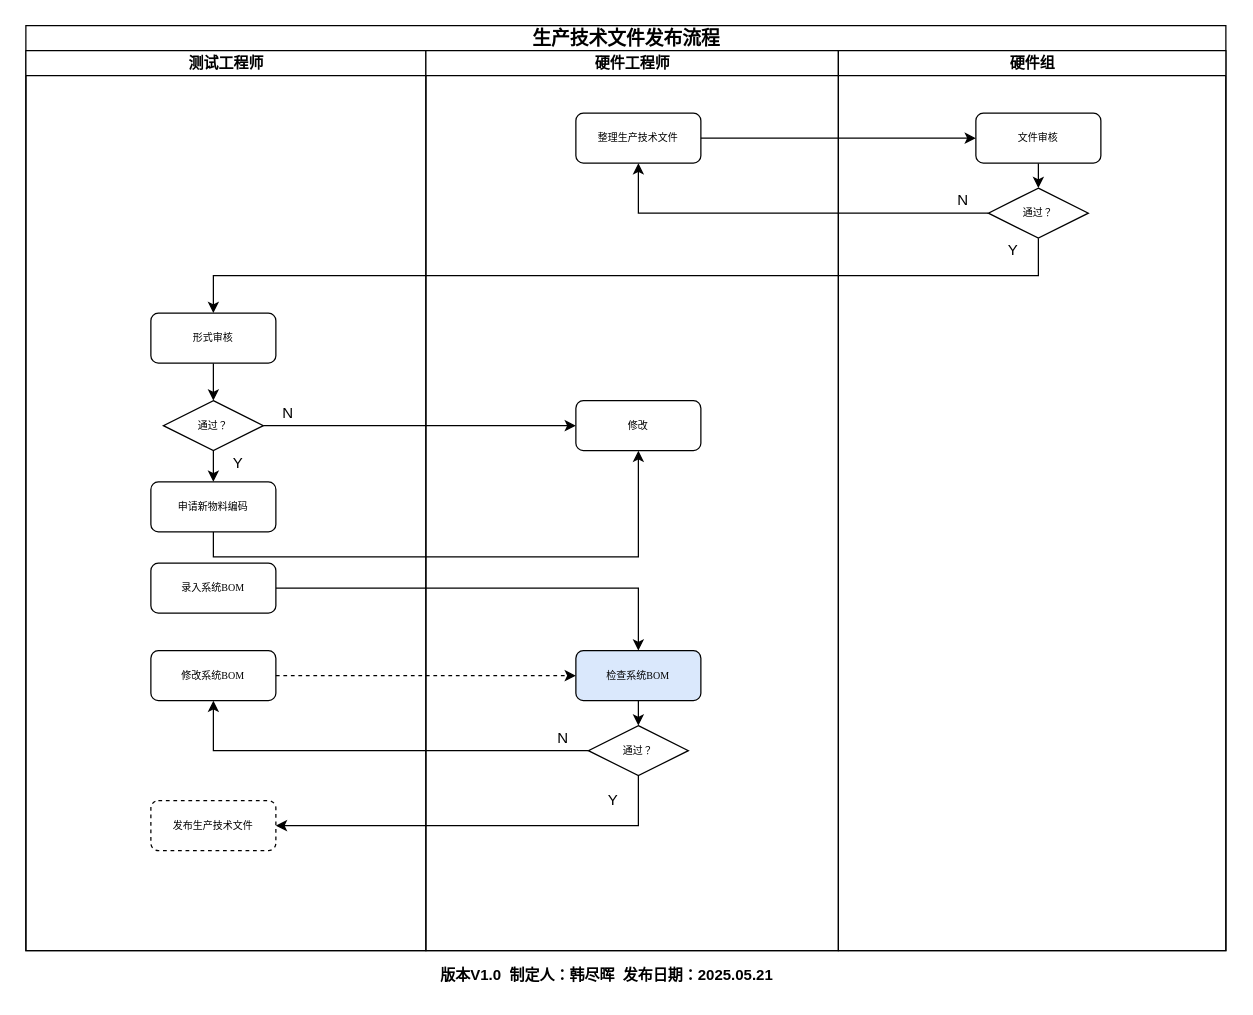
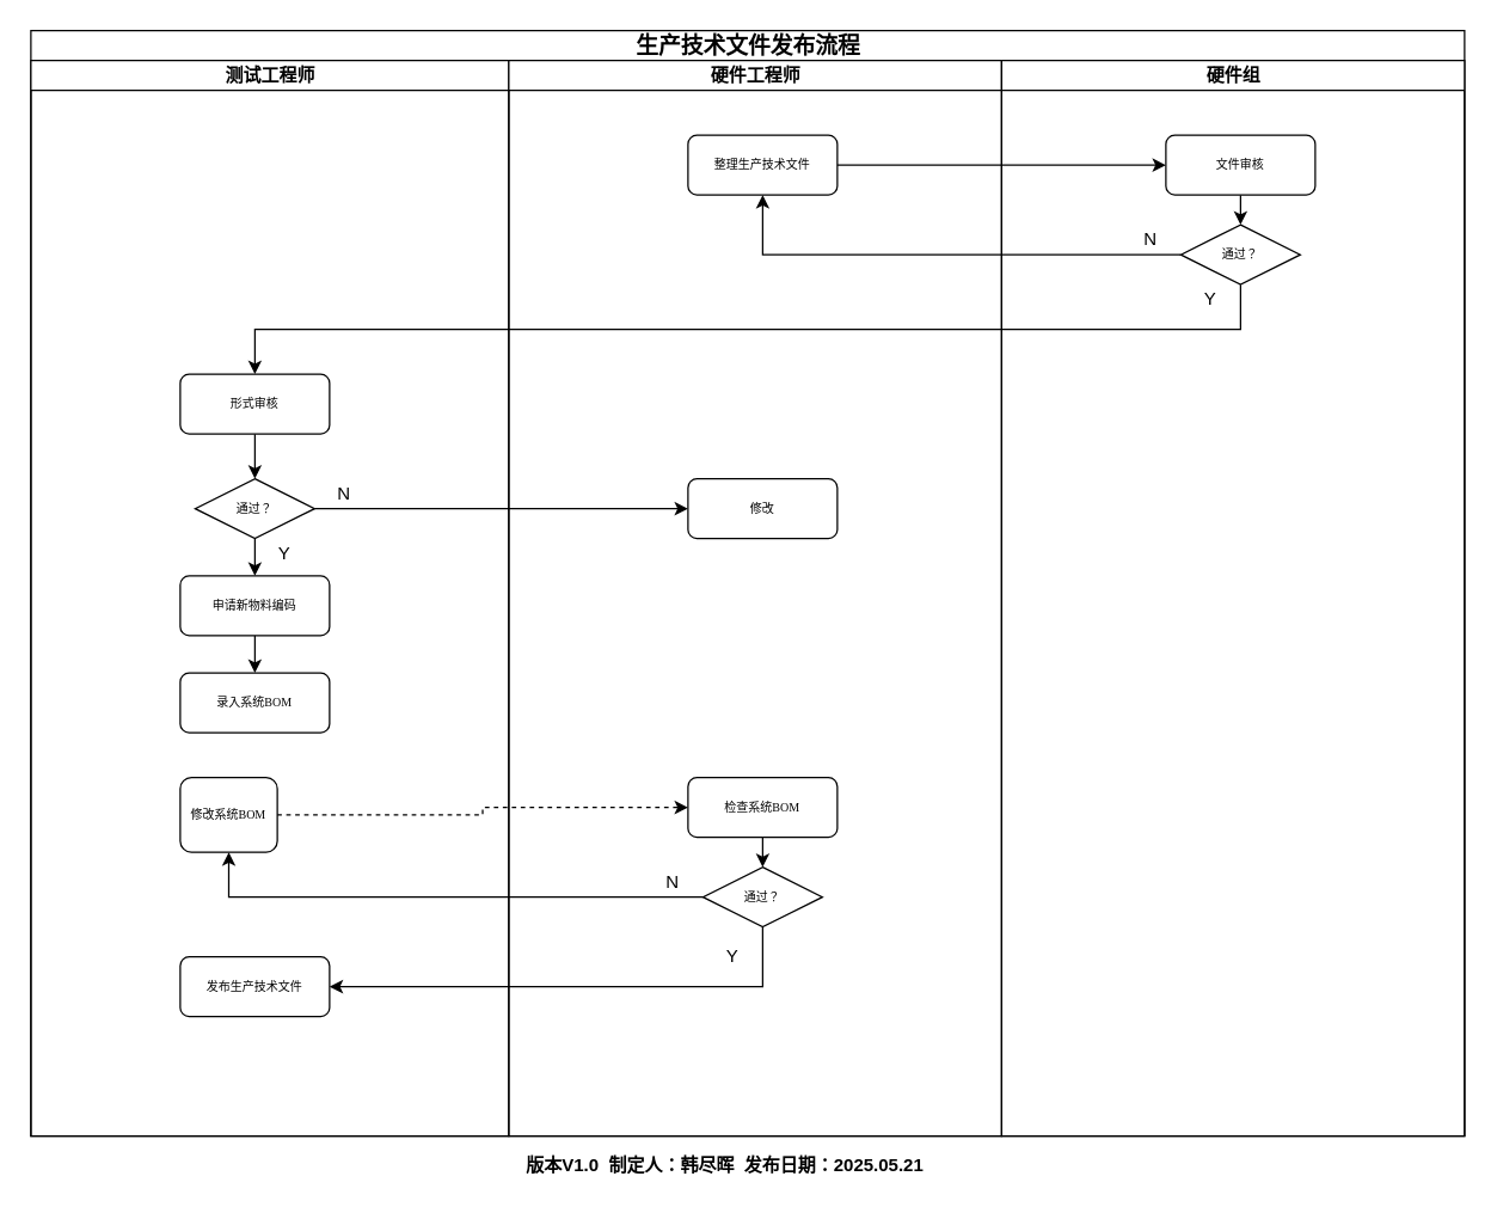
  <mxCell id="0" />
  <mxCell id="1" parent="0" />
  <mxCell id="2" value="生产技术文件发布流程" style="swimlane;html=1;childLayout=stackLayout;startSize=20;rounded=0;shadow=0;labelBackgroundColor=none;strokeWidth=1;fontFamily=Verdana;fontSize=15;align=center;" parent="1" vertex="1"><mxGeometry x="20" y="20" width="960" height="740" as="geometry" /></mxCell>
  <mxCell id="3" value="测试工程师" style="swimlane;html=1;startSize=20;" parent="2" vertex="1"><mxGeometry y="20" width="320" height="720" as="geometry" /></mxCell>
- <mxCell id="4" value="修改系统BOM" style="rounded=1;whiteSpace=wrap;html=1;shadow=0;labelBackgroundColor=none;strokeWidth=1;fontFamily=Verdana;fontSize=8;align=center;" vertex="1" parent="3"><mxGeometry x="100" y="480" width="100" height="40" as="geometry" /></mxCell>
- <mxCell id="5" value="发布生产技术文件" style="rounded=1;whiteSpace=wrap;html=1;shadow=0;labelBackgroundColor=none;strokeWidth=1;fontFamily=Verdana;fontSize=8;align=center;dashed=1;" vertex="1" parent="3"><mxGeometry x="100" y="600" width="100" height="40" as="geometry" /></mxCell>
+ <mxCell id="4" value="修改系统BOM" style="rounded=1;whiteSpace=wrap;html=1;shadow=0;labelBackgroundColor=none;strokeWidth=1;fontFamily=Verdana;fontSize=8;align=center;" vertex="1" parent="3"><mxGeometry x="100" y="480" width="65" height="50" as="geometry" /></mxCell>
+ <mxCell id="5" value="发布生产技术文件" style="rounded=1;whiteSpace=wrap;html=1;shadow=0;labelBackgroundColor=none;strokeWidth=1;fontFamily=Verdana;fontSize=8;align=center;" vertex="1" parent="3"><mxGeometry x="100" y="600" width="100" height="40" as="geometry" /></mxCell>
  <mxCell id="6" value="N" style="rounded=0;whiteSpace=wrap;html=1;strokeColor=none;" vertex="1" parent="3"><mxGeometry x="200" y="280" width="20" height="20" as="geometry" /></mxCell>
  <mxCell id="7" value="Y" style="rounded=0;whiteSpace=wrap;html=1;strokeColor=none;" vertex="1" parent="3"><mxGeometry x="160" y="320" width="20" height="20" as="geometry" /></mxCell>
  <mxCell id="8" value="硬件工程师" style="swimlane;html=1;startSize=20;" parent="2" vertex="1"><mxGeometry x="320" y="20" width="330" height="720" as="geometry" /></mxCell>
  <mxCell id="9" value="整理生产技术文件" style="rounded=1;whiteSpace=wrap;html=1;shadow=0;labelBackgroundColor=none;strokeWidth=1;fontFamily=Verdana;fontSize=8;align=center;" parent="8" vertex="1"><mxGeometry x="120" y="50" width="100" height="40" as="geometry" /></mxCell>
  <mxCell id="10" style="edgeStyle=orthogonalEdgeStyle;rounded=0;orthogonalLoop=1;jettySize=auto;html=1;exitX=0.5;exitY=1;exitDx=0;exitDy=0;entryX=0.5;entryY=0;entryDx=0;entryDy=0;" edge="1" parent="8" source="11" target="14"><mxGeometry relative="1" as="geometry" /></mxCell>
  <mxCell id="11" value="形式审核" style="rounded=1;whiteSpace=wrap;html=1;shadow=0;labelBackgroundColor=none;strokeWidth=1;fontFamily=Verdana;fontSize=8;align=center;" parent="8" vertex="1"><mxGeometry x="-220" y="210" width="100" height="40" as="geometry" /></mxCell>
  <mxCell id="12" style="edgeStyle=orthogonalEdgeStyle;rounded=0;orthogonalLoop=1;jettySize=auto;html=1;exitX=1;exitY=0.5;exitDx=0;exitDy=0;entryX=0;entryY=0.5;entryDx=0;entryDy=0;" edge="1" parent="8" source="14" target="19"><mxGeometry relative="1" as="geometry" /></mxCell>
  <mxCell id="13" style="edgeStyle=orthogonalEdgeStyle;rounded=0;orthogonalLoop=1;jettySize=auto;html=1;exitX=0.5;exitY=1;exitDx=0;exitDy=0;entryX=0.5;entryY=0;entryDx=0;entryDy=0;" edge="1" parent="8" source="14" target="16"><mxGeometry relative="1" as="geometry" /></mxCell>
  <mxCell id="14" value="通过？" style="rhombus;whiteSpace=wrap;html=1;rounded=0;shadow=0;labelBackgroundColor=none;strokeWidth=1;fontFamily=Verdana;fontSize=8;align=center;" vertex="1" parent="8"><mxGeometry x="-210" y="280" width="80" height="40" as="geometry" /></mxCell>
- <mxCell id="15" style="edgeStyle=orthogonalEdgeStyle;rounded=0;orthogonalLoop=1;jettySize=auto;html=1;exitX=0.5;exitY=1;exitDx=0;exitDy=0;" edge="1" parent="8" source="16" target="19"><mxGeometry relative="1" as="geometry" /></mxCell>
+ <mxCell id="15" style="edgeStyle=orthogonalEdgeStyle;rounded=0;orthogonalLoop=1;jettySize=auto;html=1;exitX=0.5;exitY=1;exitDx=0;exitDy=0;entryX=0.5;entryY=0;entryDx=0;entryDy=0;" edge="1" parent="8" source="16" target="18"><mxGeometry relative="1" as="geometry" /></mxCell>
  <mxCell id="16" value="申请新物料编码" style="rounded=1;whiteSpace=wrap;html=1;shadow=0;labelBackgroundColor=none;strokeWidth=1;fontFamily=Verdana;fontSize=8;align=center;" parent="8" vertex="1"><mxGeometry x="-220" y="345" width="100" height="40" as="geometry" /></mxCell>
- <mxCell id="17" style="edgeStyle=orthogonalEdgeStyle;rounded=0;orthogonalLoop=1;jettySize=auto;html=1;exitX=1;exitY=0.5;exitDx=0;exitDy=0;entryX=0.5;entryY=0;entryDx=0;entryDy=0;" edge="1" parent="8" source="18" target="21"><mxGeometry relative="1" as="geometry" /></mxCell>
  <mxCell id="18" value="录入系统BOM" style="rounded=1;whiteSpace=wrap;html=1;shadow=0;labelBackgroundColor=none;strokeWidth=1;fontFamily=Verdana;fontSize=8;align=center;" parent="8" vertex="1"><mxGeometry x="-220" y="410" width="100" height="40" as="geometry" /></mxCell>
  <mxCell id="19" value="修改" style="rounded=1;whiteSpace=wrap;html=1;shadow=0;labelBackgroundColor=none;strokeWidth=1;fontFamily=Verdana;fontSize=8;align=center;" vertex="1" parent="8"><mxGeometry x="120" y="280" width="100" height="40" as="geometry" /></mxCell>
  <mxCell id="20" style="edgeStyle=orthogonalEdgeStyle;rounded=0;orthogonalLoop=1;jettySize=auto;html=1;exitX=0.5;exitY=1;exitDx=0;exitDy=0;entryX=0.5;entryY=0;entryDx=0;entryDy=0;" edge="1" parent="8" source="21" target="22"><mxGeometry relative="1" as="geometry" /></mxCell>
- <mxCell id="21" value="检查系统BOM" style="rounded=1;whiteSpace=wrap;html=1;shadow=0;labelBackgroundColor=none;strokeWidth=1;fontFamily=Verdana;fontSize=8;align=center;fillColor=#dae8fc;" vertex="1" parent="8"><mxGeometry x="120" y="480" width="100" height="40" as="geometry" /></mxCell>
+ <mxCell id="21" value="检查系统BOM" style="rounded=1;whiteSpace=wrap;html=1;shadow=0;labelBackgroundColor=none;strokeWidth=1;fontFamily=Verdana;fontSize=8;align=center;" vertex="1" parent="8"><mxGeometry x="120" y="480" width="100" height="40" as="geometry" /></mxCell>
  <mxCell id="22" value="通过？" style="rhombus;whiteSpace=wrap;html=1;rounded=0;shadow=0;labelBackgroundColor=none;strokeWidth=1;fontFamily=Verdana;fontSize=8;align=center;" vertex="1" parent="8"><mxGeometry x="130" y="540" width="80" height="40" as="geometry" /></mxCell>
  <mxCell id="23" value="Y" style="rounded=0;whiteSpace=wrap;html=1;strokeColor=none;" vertex="1" parent="8"><mxGeometry x="140" y="590" width="20" height="20" as="geometry" /></mxCell>
  <mxCell id="24" value="N" style="rounded=0;whiteSpace=wrap;html=1;strokeColor=none;" vertex="1" parent="8"><mxGeometry x="100" y="540" width="20" height="20" as="geometry" /></mxCell>
  <mxCell id="25" value="硬件组" style="swimlane;html=1;startSize=20;" parent="2" vertex="1"><mxGeometry x="650" y="20" width="310" height="720" as="geometry" /></mxCell>
  <mxCell id="26" style="edgeStyle=orthogonalEdgeStyle;rounded=0;orthogonalLoop=1;jettySize=auto;html=1;exitX=0.5;exitY=1;exitDx=0;exitDy=0;entryX=0.5;entryY=0;entryDx=0;entryDy=0;" edge="1" parent="25" source="27" target="28"><mxGeometry relative="1" as="geometry" /></mxCell>
  <mxCell id="27" value="文件审核" style="rounded=1;whiteSpace=wrap;html=1;shadow=0;labelBackgroundColor=none;strokeWidth=1;fontFamily=Verdana;fontSize=8;align=center;" parent="25" vertex="1"><mxGeometry x="110" y="50" width="100" height="40" as="geometry" /></mxCell>
  <mxCell id="28" value="通过？" style="rhombus;whiteSpace=wrap;html=1;rounded=0;shadow=0;labelBackgroundColor=none;strokeWidth=1;fontFamily=Verdana;fontSize=8;align=center;" parent="25" vertex="1"><mxGeometry x="120" y="110" width="80" height="40" as="geometry" /></mxCell>
  <mxCell id="29" value="N" style="rounded=0;whiteSpace=wrap;html=1;strokeColor=none;" vertex="1" parent="25"><mxGeometry x="90" y="110" width="20" height="20" as="geometry" /></mxCell>
  <mxCell id="30" value="Y" style="rounded=0;whiteSpace=wrap;html=1;strokeColor=none;" vertex="1" parent="25"><mxGeometry x="130" y="150" width="20" height="20" as="geometry" /></mxCell>
  <mxCell id="31" style="edgeStyle=orthogonalEdgeStyle;rounded=0;orthogonalLoop=1;jettySize=auto;html=1;exitX=1;exitY=0.5;exitDx=0;exitDy=0;entryX=0;entryY=0.5;entryDx=0;entryDy=0;" edge="1" parent="2" source="9" target="27"><mxGeometry relative="1" as="geometry" /></mxCell>
  <mxCell id="32" style="edgeStyle=orthogonalEdgeStyle;rounded=0;orthogonalLoop=1;jettySize=auto;html=1;exitX=0;exitY=0.5;exitDx=0;exitDy=0;entryX=0.5;entryY=1;entryDx=0;entryDy=0;" edge="1" parent="2" source="28" target="9"><mxGeometry relative="1" as="geometry" /></mxCell>
  <mxCell id="33" style="edgeStyle=orthogonalEdgeStyle;rounded=0;orthogonalLoop=1;jettySize=auto;html=1;exitX=0.5;exitY=1;exitDx=0;exitDy=0;entryX=0.5;entryY=0;entryDx=0;entryDy=0;" edge="1" parent="2" source="28" target="11"><mxGeometry relative="1" as="geometry" /></mxCell>
  <mxCell id="34" style="edgeStyle=orthogonalEdgeStyle;rounded=0;orthogonalLoop=1;jettySize=auto;html=1;exitX=0;exitY=0.5;exitDx=0;exitDy=0;entryX=0.5;entryY=1;entryDx=0;entryDy=0;" edge="1" parent="2" source="22" target="4"><mxGeometry relative="1" as="geometry" /></mxCell>
  <mxCell id="35" style="edgeStyle=orthogonalEdgeStyle;rounded=0;orthogonalLoop=1;jettySize=auto;html=1;exitX=1;exitY=0.5;exitDx=0;exitDy=0;entryX=0;entryY=0.5;entryDx=0;entryDy=0;dashed=1;" edge="1" parent="2" source="4" target="21"><mxGeometry relative="1" as="geometry" /></mxCell>
  <mxCell id="36" style="edgeStyle=orthogonalEdgeStyle;rounded=0;orthogonalLoop=1;jettySize=auto;html=1;exitX=0.5;exitY=1;exitDx=0;exitDy=0;entryX=1;entryY=0.5;entryDx=0;entryDy=0;" edge="1" parent="2" source="22" target="5"><mxGeometry relative="1" as="geometry" /></mxCell>
  <mxCell id="37" value="版本V1.0&amp;nbsp; 制定人：韩尽晖&amp;nbsp; 发布日期：2025.05.21" style="rounded=0;whiteSpace=wrap;html=1;fontStyle=1;strokeColor=none;" vertex="1" parent="1"><mxGeometry x="280" y="770" width="410" height="20" as="geometry" /></mxCell>
